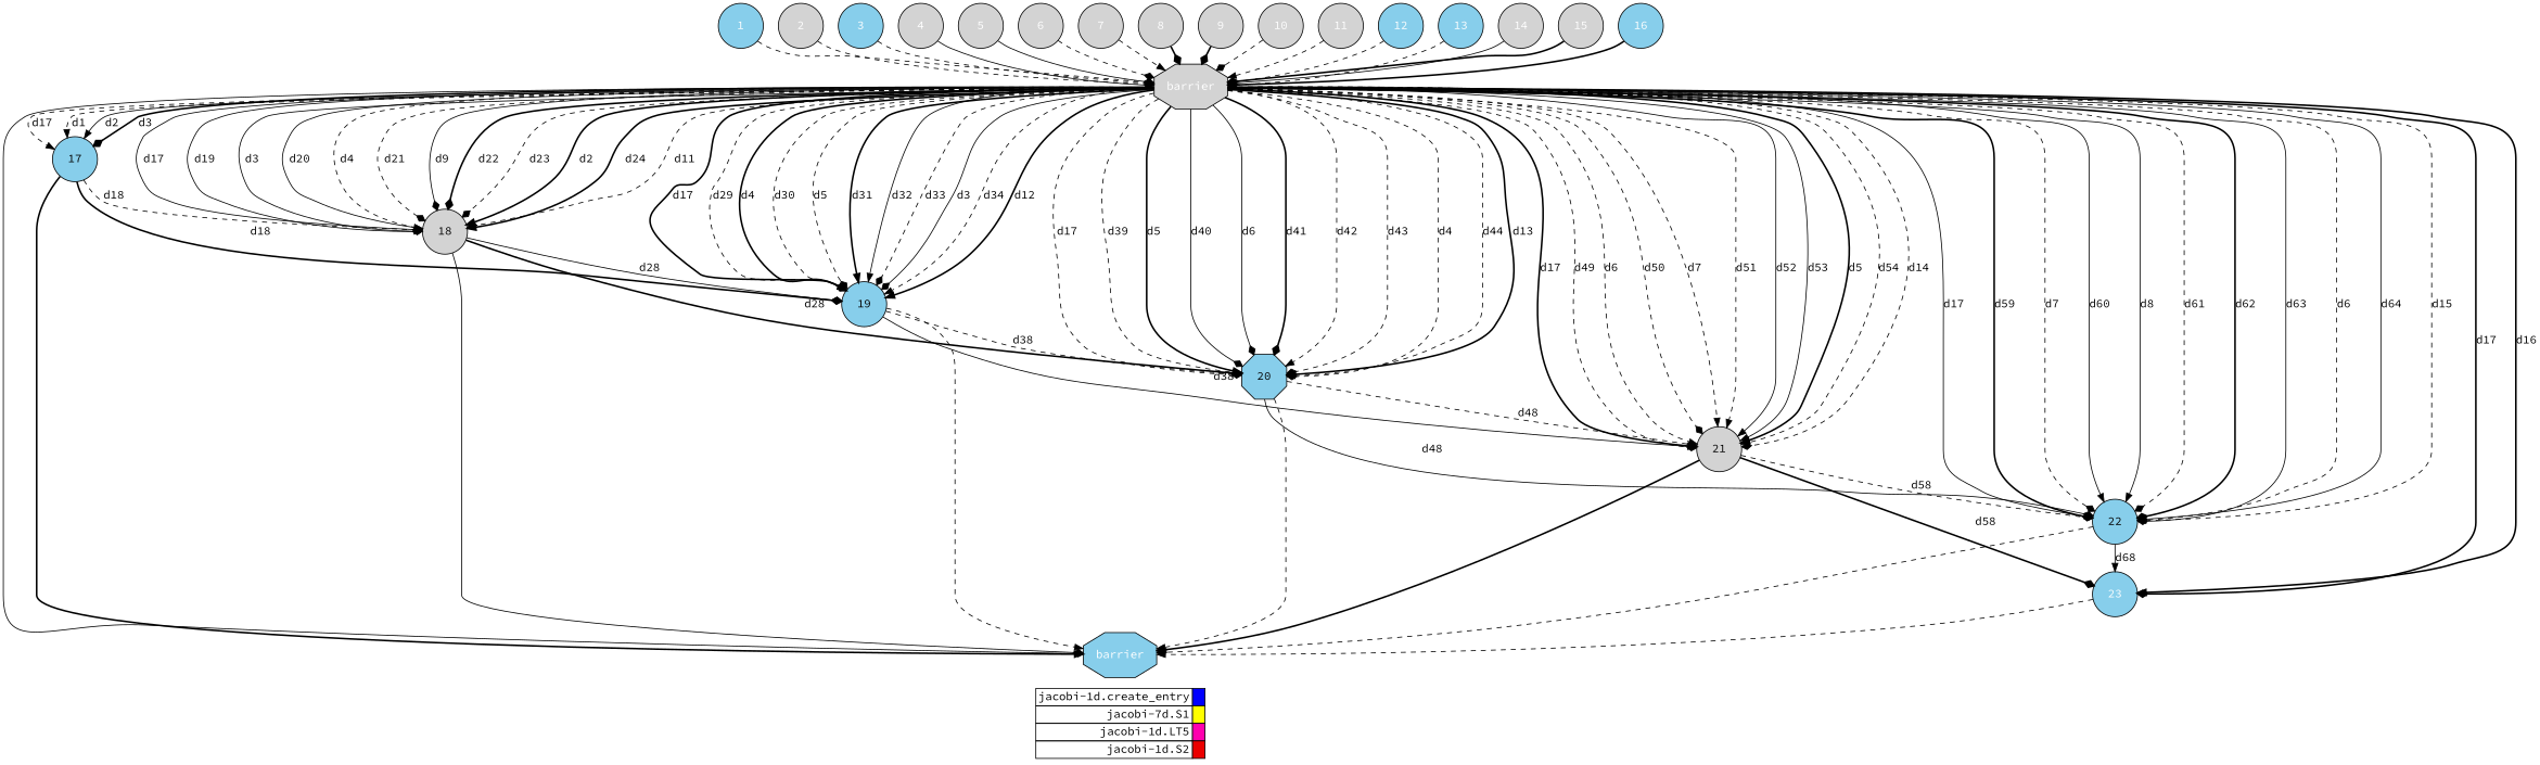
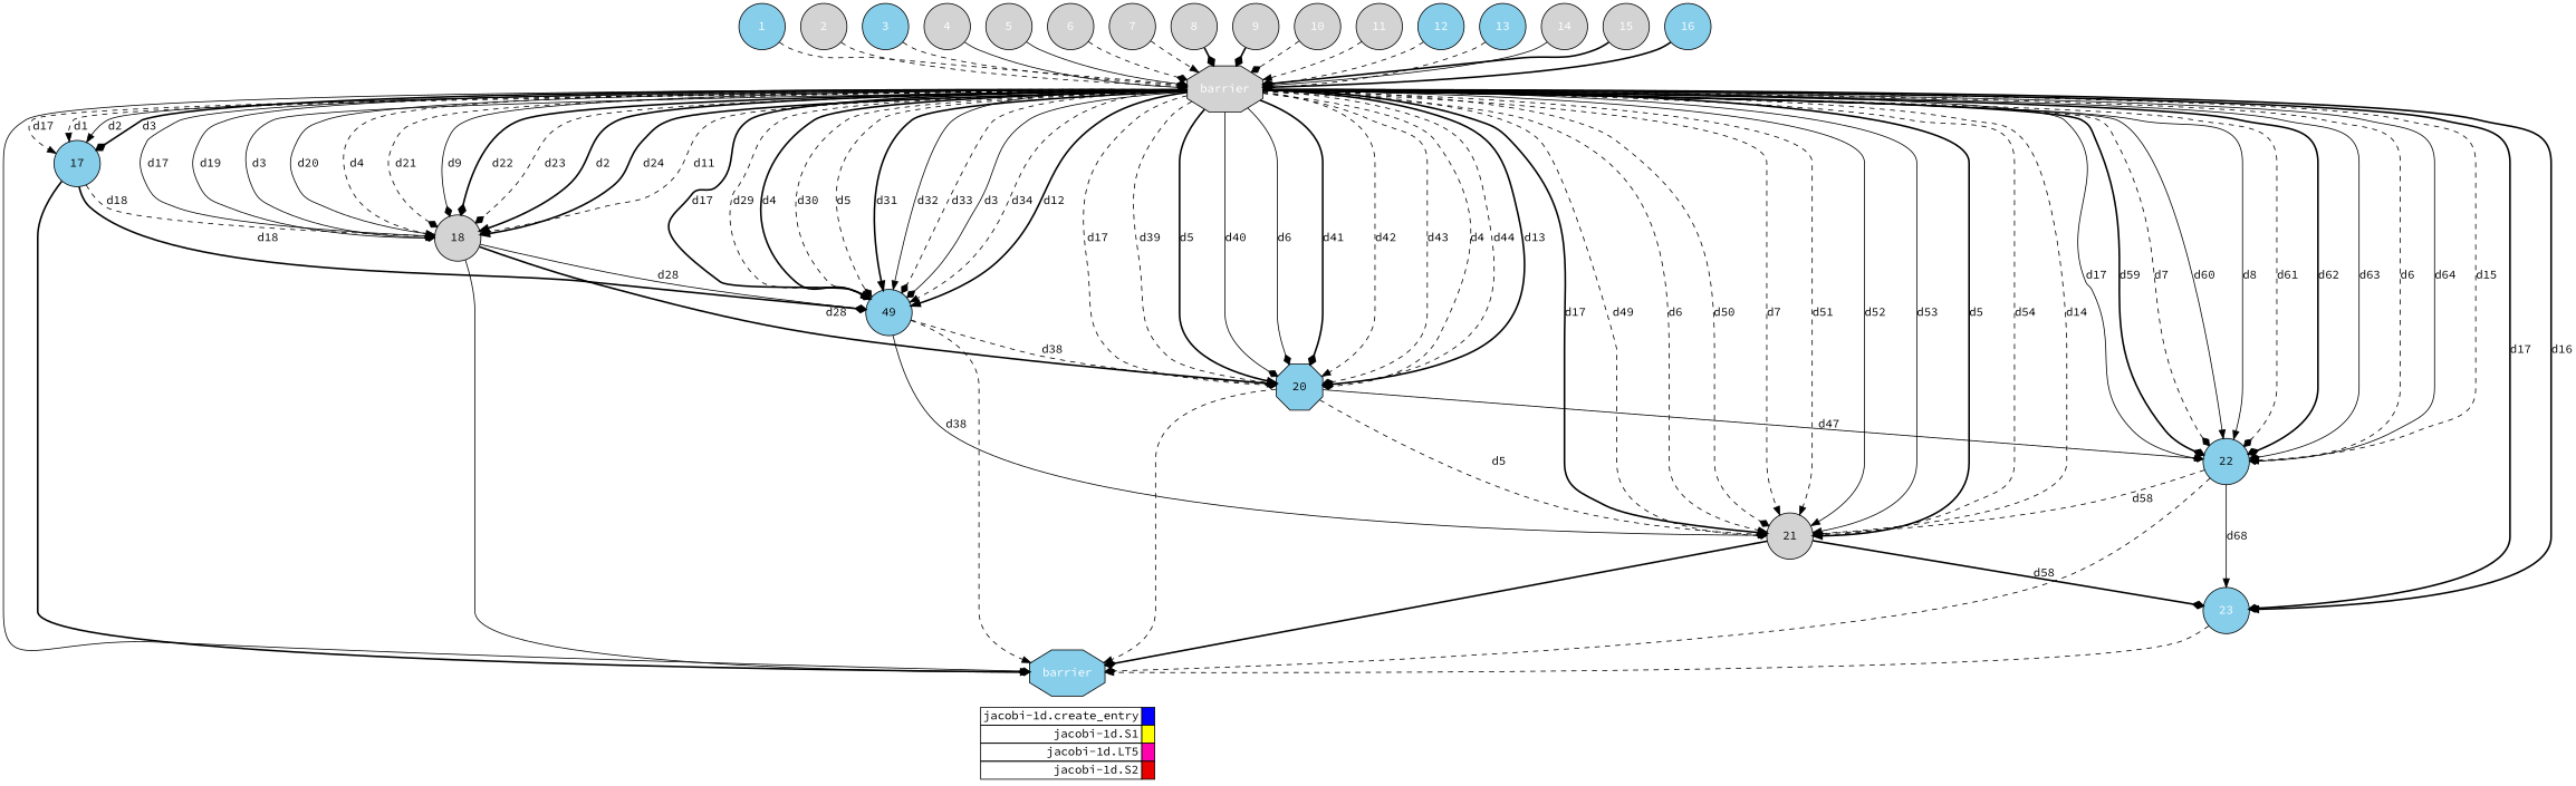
  digraph {
    fontname="Source Code Pro"
    labeljust=l
    rankdir=TB
    node [fillcolor=lightgrey fontcolor="#ffffff" fontname="Source Code Pro" shape=circle style=filled]
    edge [arrowhead=diamond fontname="Source Code Pro" style=dashed]
    1 [fillcolor=skyblue height=0.75]
    n2 [fontcolor="#FFFFFF" height=0.75 label=barrier shape=octagon]
    2 [height=0.75]
    3 [fillcolor=skyblue height=0.75]
    4 [height=0.75]
    5 [height=0.75]
    6 [height=0.75]
    7 [height=0.75]
    8 [height=0.75]
    9 [height=0.75]
    10 [height=0.75]
    11 [height=0.75]
    12 [fillcolor=skyblue height=0.75]
    13 [fillcolor=skyblue height=0.75]
    14 [height=0.75]
    15 [height=0.75]
    16 [fillcolor=skyblue height=0.75]
    17 [fillcolor=skyblue fontcolor="#000000" height=0.75]
    18 [fontcolor="#000000" height=0.75]
-   19 [fillcolor=skyblue fontcolor="#000000" height=0.75]
+   19 [fillcolor=skyblue fontcolor="#000000" height=0.75 label=49]
    20 [fillcolor=skyblue fontcolor="#000000" height=0.75 shape=octagon]
    21 [fontcolor="#000000" height=0.75]
    22 [fillcolor=skyblue fontcolor="#000000" height=0.75]
    23 [fillcolor=skyblue height=0.75]
    n25 [fillcolor=skyblue fontcolor="#FFFFFF" height=0.75 label=barrier shape=octagon]
-   n26 [height=0.75 label=<       <table border="0" cellpadding="2" cellspacing="0" cellborder="1"> <tr> <td align="right">jacobi-1d.create_entry</td> <td bgcolor="#0000ff">&nbsp;</td> </tr> <tr> <td align="right">jacobi-7d.S1</td> <td bgcolor="#ffff00">&nbsp;</td> </tr> <tr> <td align="right">jacobi-1d.LT5</td> <td bgcolor="#ff00ae">&nbsp;</td> </tr> <tr> <td align="right">jacobi-1d.S2</td> <td bgcolor="#eb0000">&nbsp;</td> </tr>       </table>     > shape=plaintext fillcolor="" fontcolor="" style=""]
+   n26 [height=0.75 label=<       <table border="0" cellpadding="2" cellspacing="0" cellborder="1"> <tr> <td align="right">jacobi-1d.create_entry</td> <td bgcolor="#0000ff">&nbsp;</td> </tr> <tr> <td align="right">jacobi-1d.S1</td> <td bgcolor="#ffff00">&nbsp;</td> </tr> <tr> <td align="right">jacobi-1d.LT5</td> <td bgcolor="#ff00ae">&nbsp;</td> </tr> <tr> <td align="right">jacobi-1d.S2</td> <td bgcolor="#eb0000">&nbsp;</td> </tr>       </table>     > shape=plaintext fillcolor="" fontcolor="" style=""]
    subgraph sub_1 {
      ranksep=0.20
      1
      n2
      2
      3
      4
      5
      6
      7
      8
      9
      10
      11
      12
      13
      14
      15
      16
      17
      18
      19
      20
      21
      22
      23
      n25
    }
    subgraph sub_2 {
      label=Legend
      rank=sink
      ranksep=0.20
      n26
    }
    1 -> n2
    n2 -> 17 [arrowhead=normal label=d17]
    n2 -> 17 [arrowhead=normal label=d1]
    n2 -> 17 [arrowhead=normal label=d2 style=solid]
    n2 -> 17 [label=d3 style=bold]
    n2 -> 18 [label=d17 style=solid]
    n2 -> 18 [label=d19 style=solid]
    n2 -> 18 [arrowhead=normal label=d3 style=solid]
    n2 -> 18 [arrowhead=normal label=d20 style=solid]
    n2 -> 18 [arrowhead=normal label=d4]
    n2 -> 18 [label=d21]
    n2 -> 18 [label=d9 style=solid]
    n2 -> 18 [label=d22 style=bold]
    n2 -> 18 [label=d23]
    n2 -> 18 [arrowhead=normal label=d2 style=bold]
    n2 -> 18 [arrowhead=normal label=d24 style=bold]
    n2 -> 18 [label=d11]
    n2 -> 19 [arrowhead=normal label=d17 style=bold]
    n2 -> 19 [arrowhead=normal label=d29]
    n2 -> 19 [label=d4 style=bold]
    n2 -> 19 [arrowhead=normal label=d30]
    n2 -> 19 [label=d5]
    n2 -> 19 [arrowhead=normal label=d31 style=bold]
    n2 -> 19 [arrowhead=normal label=d32 style=solid]
    n2 -> 19 [label=d33]
    n2 -> 19 [label=d3 style=solid]
    n2 -> 19 [arrowhead=normal label=d34]
    n2 -> 19 [arrowhead=normal label=d12 style=bold]
    n2 -> 20 [label=d17]
    n2 -> 20 [arrowhead=normal label=d39]
    n2 -> 20 [arrowhead=normal label=d5 style=bold]
    n2 -> 20 [label=d40 style=solid]
    n2 -> 20 [label=d6 style=solid]
    n2 -> 20 [label=d41 style=bold]
    n2 -> 20 [arrowhead=normal label=d42]
    n2 -> 20 [label=d43]
    n2 -> 20 [label=d4]
    n2 -> 20 [arrowhead=normal label=d44]
    n2 -> 20 [label=d13 style=bold]
    n2 -> 21 [arrowhead=normal label=d17 style=bold]
    n2 -> 21 [label=d49]
    n2 -> 21 [arrowhead=normal label=d6]
    n2 -> 21 [label=d50]
    n2 -> 21 [arrowhead=normal label=d7]
    n2 -> 21 [arrowhead=normal label=d51]
    n2 -> 21 [arrowhead=normal label=d52 style=solid]
    n2 -> 21 [arrowhead=normal label=d53 style=solid]
    n2 -> 21 [arrowhead=normal label=d5 style=bold]
    n2 -> 21 [arrowhead=normal label=d54]
    n2 -> 21 [label=d14]
    n2 -> 22 [arrowhead=normal label=d17 style=solid]
    n2 -> 22 [label=d59 style=bold]
    n2 -> 22 [label=d7]
    n2 -> 22 [arrowhead=normal label=d60 style=solid]
    n2 -> 22 [arrowhead=normal label=d8 style=solid]
    n2 -> 22 [label=d61]
    n2 -> 22 [label=d62 style=bold]
    n2 -> 22 [label=d63 style=solid]
    n2 -> 22 [arrowhead=normal label=d6]
    n2 -> 22 [label=d64 style=solid]
    n2 -> 22 [arrowhead=normal label=d15]
    n2 -> 23 [label=d17 style=bold]
    n2 -> 23 [arrowhead=normal label=d16 style=bold]
    n2 -> n25 [style=solid]
    2 -> n2 [arrowhead=normal]
    3 -> n2
    4 -> n2 [style=solid]
    5 -> n2 [style=solid]
    6 -> n2
    7 -> n2 [arrowhead=normal]
    8 -> n2 [style=bold]
    9 -> n2 [style=bold]
    10 -> n2
    11 -> n2 [arrowhead=normal]
    12 -> n2
    13 -> n2
    14 -> n2 [arrowhead=normal style=solid]
    15 -> n2 [style=bold]
    16 -> n2 [style=bold]
    17 -> 18 [label=d18]
    17 -> 19 [label=d18 style=bold]
    17 -> n25 [arrowhead=normal style=bold]
    18 -> 19 [label=d28 style=solid]
    18 -> 20 [arrowhead=normal label=d28 style=bold]
    18 -> n25 [style=solid]
    19 -> 20 [label=d38]
    19 -> 21 [arrowhead=normal label=d38 style=solid]
    19 -> n25 [arrowhead=normal]
-   20 -> 21 [label=d48]
-   20 -> 22 [label=d48 style=solid]
+   20 -> 21 [label=d5]
+   20 -> 22 [label=d47 style=solid]
    20 -> n25 [arrowhead=normal]
-   21 -> 22 [label=d58]
+   22 -> 21 [label=d58]
    21 -> 23 [label=d58 style=bold]
    21 -> n25 [style=bold]
    22 -> 23 [arrowhead=normal label=d68 style=solid]
    22 -> n25
    23 -> n25 [arrowhead=normal]
  }
